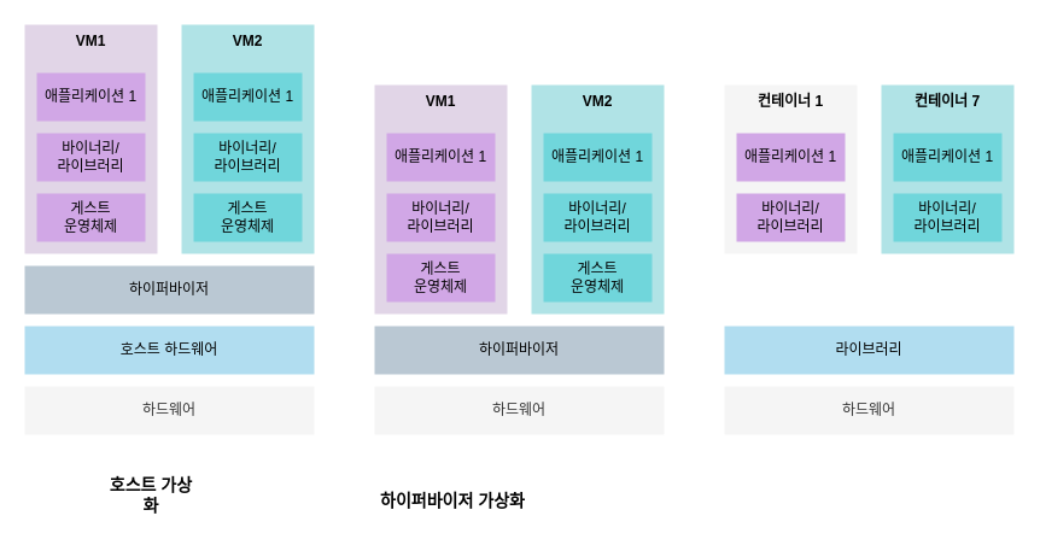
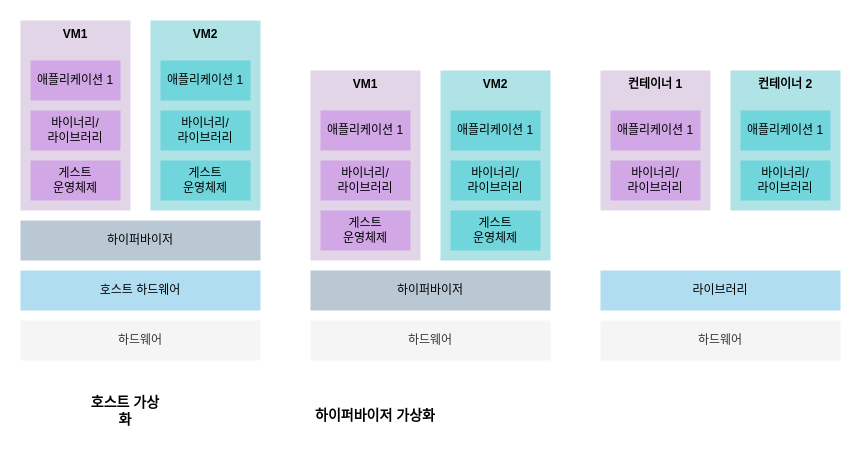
  <mxCell id="0" />
  <mxCell id="1" parent="0" />
- <mxCell id="2" value="컨테이너 1" style="rounded=0;whiteSpace=wrap;html=1;verticalAlign=top;fontStyle=1;fillColor=#f5f5f5;strokeColor=none;" vertex="1" parent="1"><mxGeometry x="600" y="70" width="110" height="140" as="geometry" /></mxCell>
+ <mxCell id="2" value="컨테이너 1" style="rounded=0;whiteSpace=wrap;html=1;verticalAlign=top;fontStyle=1;fillColor=#e1d5e7;strokeColor=none;" vertex="1" parent="1"><mxGeometry x="600" y="70" width="110" height="140" as="geometry" /></mxCell>
  <mxCell id="3" value="애플리케이션 1" style="rounded=0;whiteSpace=wrap;html=1;fillColor=#D1A7E6;strokeColor=none;" vertex="1" parent="1"><mxGeometry x="610" y="110" width="90" height="40" as="geometry" /></mxCell>
  <mxCell id="4" value="바이너리/&lt;div&gt;라이브러리&lt;/div&gt;" style="rounded=0;whiteSpace=wrap;html=1;fillColor=#D1A7E6;strokeColor=none;" vertex="1" parent="1"><mxGeometry x="610" y="160" width="90" height="40" as="geometry" /></mxCell>
- <mxCell id="5" value="컨테이너 7" style="rounded=0;whiteSpace=wrap;html=1;verticalAlign=top;fontStyle=1;fillColor=#b0e3e6;strokeColor=none;" vertex="1" parent="1"><mxGeometry x="730" y="70" width="110" height="140" as="geometry" /></mxCell>
+ <mxCell id="5" value="컨테이너 2" style="rounded=0;whiteSpace=wrap;html=1;verticalAlign=top;fontStyle=1;fillColor=#b0e3e6;strokeColor=none;" vertex="1" parent="1"><mxGeometry x="730" y="70" width="110" height="140" as="geometry" /></mxCell>
  <mxCell id="6" value="애플리케이션 1" style="rounded=0;whiteSpace=wrap;html=1;fillColor=#70D6DB;strokeColor=none;" vertex="1" parent="1"><mxGeometry x="740" y="110" width="90" height="40" as="geometry" /></mxCell>
  <mxCell id="7" value="바이너리/&lt;div&gt;라이브러리&lt;/div&gt;" style="rounded=0;whiteSpace=wrap;html=1;fillColor=#70D6DB;strokeColor=none;" vertex="1" parent="1"><mxGeometry x="740" y="160" width="90" height="40" as="geometry" /></mxCell>
  <mxCell id="8" value="라이브러리" style="rounded=0;whiteSpace=wrap;html=1;fillColor=#b1ddf0;strokeColor=none;" vertex="1" parent="1"><mxGeometry x="600" y="270" width="240" height="40" as="geometry" /></mxCell>
  <mxCell id="9" value="하드웨어" style="rounded=0;whiteSpace=wrap;html=1;fillColor=#f5f5f5;fontColor=#333333;strokeColor=none;" vertex="1" parent="1"><mxGeometry x="600" y="320" width="240" height="40" as="geometry" /></mxCell>
  <mxCell id="10" value="VM1" style="rounded=0;whiteSpace=wrap;html=1;verticalAlign=top;fontStyle=1;fillColor=#e1d5e7;strokeColor=none;" vertex="1" parent="1"><mxGeometry x="20" y="20" width="110" height="190" as="geometry" /></mxCell>
  <mxCell id="11" value="애플리케이션 1" style="rounded=0;whiteSpace=wrap;html=1;fillColor=#D1A7E6;strokeColor=none;" vertex="1" parent="1"><mxGeometry x="30" y="60" width="90" height="40" as="geometry" /></mxCell>
  <mxCell id="12" value="바이너리/&lt;div&gt;라이브러리&lt;/div&gt;" style="rounded=0;whiteSpace=wrap;html=1;fillColor=#D1A7E6;strokeColor=none;" vertex="1" parent="1"><mxGeometry x="30" y="110" width="90" height="40" as="geometry" /></mxCell>
  <mxCell id="13" value="VM2" style="rounded=0;whiteSpace=wrap;html=1;verticalAlign=top;fontStyle=1;fillColor=#b0e3e6;strokeColor=none;" vertex="1" parent="1"><mxGeometry x="150" y="20" width="110" height="190" as="geometry" /></mxCell>
  <mxCell id="14" value="애플리케이션 1" style="rounded=0;whiteSpace=wrap;html=1;fillColor=#70D6DB;strokeColor=none;" vertex="1" parent="1"><mxGeometry x="160" y="60" width="90" height="40" as="geometry" /></mxCell>
  <mxCell id="15" value="바이너리/&lt;div&gt;라이브러리&lt;/div&gt;" style="rounded=0;whiteSpace=wrap;html=1;fillColor=#70D6DB;strokeColor=none;" vertex="1" parent="1"><mxGeometry x="160" y="110" width="90" height="40" as="geometry" /></mxCell>
  <mxCell id="16" value="하이퍼바이저" style="rounded=0;whiteSpace=wrap;html=1;fillColor=#bac8d3;strokeColor=none;" vertex="1" parent="1"><mxGeometry x="20" y="220" width="240" height="40" as="geometry" /></mxCell>
  <mxCell id="17" value="호스트 하드웨어" style="rounded=0;whiteSpace=wrap;html=1;fillColor=#b1ddf0;strokeColor=none;" vertex="1" parent="1"><mxGeometry x="20" y="270" width="240" height="40" as="geometry" /></mxCell>
  <mxCell id="18" value="하드웨어" style="rounded=0;whiteSpace=wrap;html=1;fillColor=#f5f5f5;fontColor=#333333;strokeColor=none;" vertex="1" parent="1"><mxGeometry x="20" y="320" width="240" height="40" as="geometry" /></mxCell>
  <mxCell id="19" value="게스트&lt;div&gt;운영체제&lt;/div&gt;" style="rounded=0;whiteSpace=wrap;html=1;fillColor=#D1A7E6;strokeColor=none;" vertex="1" parent="1"><mxGeometry x="30" y="160" width="90" height="40" as="geometry" /></mxCell>
  <mxCell id="20" value="게스트&lt;div&gt;운영체제&lt;/div&gt;" style="rounded=0;whiteSpace=wrap;html=1;fillColor=#70D6DB;strokeColor=none;" vertex="1" parent="1"><mxGeometry x="160" y="160" width="90" height="40" as="geometry" /></mxCell>
  <mxCell id="21" value="VM1" style="rounded=0;whiteSpace=wrap;html=1;verticalAlign=top;fontStyle=1;fillColor=#e1d5e7;strokeColor=none;" vertex="1" parent="1"><mxGeometry x="310" y="70" width="110" height="190" as="geometry" /></mxCell>
  <mxCell id="22" value="애플리케이션 1" style="rounded=0;whiteSpace=wrap;html=1;fillColor=#D1A7E6;strokeColor=none;" vertex="1" parent="1"><mxGeometry x="320" y="110" width="90" height="40" as="geometry" /></mxCell>
  <mxCell id="23" value="바이너리/&lt;div&gt;라이브러리&lt;/div&gt;" style="rounded=0;whiteSpace=wrap;html=1;fillColor=#D1A7E6;strokeColor=none;" vertex="1" parent="1"><mxGeometry x="320" y="160" width="90" height="40" as="geometry" /></mxCell>
  <mxCell id="24" value="VM2" style="rounded=0;whiteSpace=wrap;html=1;verticalAlign=top;fontStyle=1;fillColor=#b0e3e6;strokeColor=none;" vertex="1" parent="1"><mxGeometry x="440" y="70" width="110" height="190" as="geometry" /></mxCell>
  <mxCell id="25" value="애플리케이션 1" style="rounded=0;whiteSpace=wrap;html=1;fillColor=#70D6DB;strokeColor=none;" vertex="1" parent="1"><mxGeometry x="450" y="110" width="90" height="40" as="geometry" /></mxCell>
  <mxCell id="26" value="바이너리/&lt;div&gt;라이브러리&lt;/div&gt;" style="rounded=0;whiteSpace=wrap;html=1;fillColor=#70D6DB;strokeColor=none;" vertex="1" parent="1"><mxGeometry x="450" y="160" width="90" height="40" as="geometry" /></mxCell>
  <mxCell id="27" value="하이퍼바이저" style="rounded=0;whiteSpace=wrap;html=1;fillColor=#bac8d3;strokeColor=none;" vertex="1" parent="1"><mxGeometry x="310" y="270" width="240" height="40" as="geometry" /></mxCell>
  <mxCell id="28" value="하드웨어" style="rounded=0;whiteSpace=wrap;html=1;fillColor=#f5f5f5;fontColor=#333333;strokeColor=none;" vertex="1" parent="1"><mxGeometry x="310" y="320" width="240" height="40" as="geometry" /></mxCell>
  <mxCell id="29" value="게스트&lt;div&gt;운영체제&lt;/div&gt;" style="rounded=0;whiteSpace=wrap;html=1;fillColor=#D1A7E6;strokeColor=none;" vertex="1" parent="1"><mxGeometry x="320" y="210" width="90" height="40" as="geometry" /></mxCell>
  <mxCell id="30" value="게스트&lt;div&gt;운영체제&lt;/div&gt;" style="rounded=0;whiteSpace=wrap;html=1;fillColor=#70D6DB;strokeColor=none;" vertex="1" parent="1"><mxGeometry x="450" y="210" width="90" height="40" as="geometry" /></mxCell>
  <mxCell id="31" value="호스트 가상화" style="text;html=1;align=center;verticalAlign=middle;whiteSpace=wrap;rounded=0;fontStyle=1;fontSize=14;" vertex="1" parent="1"><mxGeometry x="85" y="395" width="80" height="30" as="geometry" /></mxCell>
  <mxCell id="32" value="하이퍼바이저 가상화" style="text;html=1;align=center;verticalAlign=middle;whiteSpace=wrap;rounded=0;fontStyle=1;fontSize=14;" vertex="1" parent="1"><mxGeometry x="310" y="400" width="130" height="30" as="geometry" /></mxCell>
